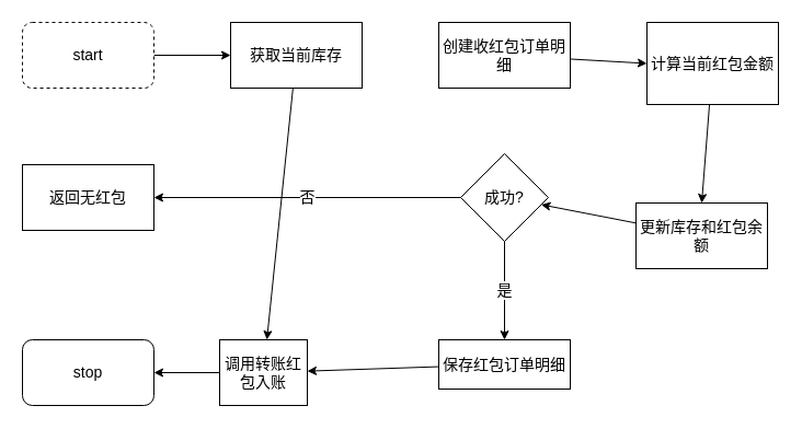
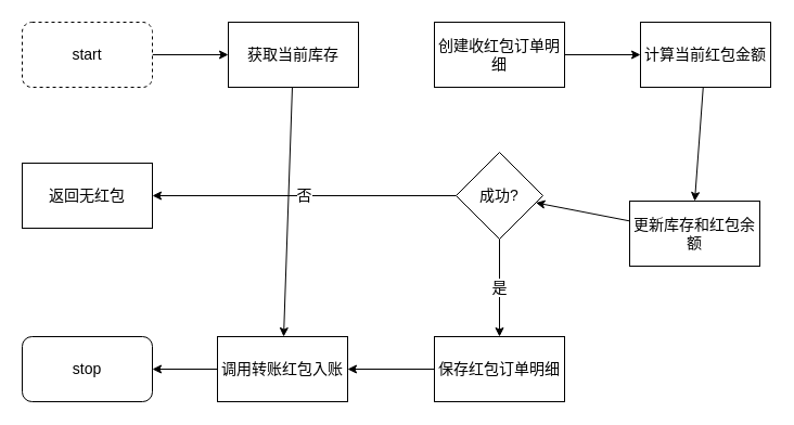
  <mxCell id="0" />
  <mxCell id="1" parent="0" />
  <mxCell id="2" style="edgeStyle=none;html=1;entryX=0;entryY=0.5;entryDx=0;entryDy=0;fontSize=14;" edge="1" parent="1" source="3" target="5"><mxGeometry relative="1" as="geometry" /></mxCell>
  <mxCell id="3" value="&lt;font style=&quot;font-size: 14px&quot;&gt;start&lt;/font&gt;" style="rounded=1;whiteSpace=wrap;html=1;dashed=1;" vertex="1" parent="1"><mxGeometry x="20" y="20" width="120" height="60" as="geometry" /></mxCell>
  <mxCell id="4" style="edgeStyle=none;html=1;fontSize=14;" edge="1" parent="1" source="5" target="18"><mxGeometry relative="1" as="geometry" /></mxCell>
  <mxCell id="5" value="获取当前库存" style="rounded=0;whiteSpace=wrap;html=1;fontSize=14;" vertex="1" parent="1"><mxGeometry x="210" y="20" width="120" height="60" as="geometry" /></mxCell>
  <mxCell id="6" style="edgeStyle=none;html=1;entryX=0;entryY=0.5;entryDx=0;entryDy=0;fontSize=14;" edge="1" parent="1" source="7" target="9"><mxGeometry relative="1" as="geometry" /></mxCell>
  <mxCell id="7" value="创建收红包订单明细" style="rounded=0;whiteSpace=wrap;html=1;fontSize=14;" vertex="1" parent="1"><mxGeometry x="400" y="20" width="120" height="60" as="geometry" /></mxCell>
  <mxCell id="8" style="edgeStyle=none;html=1;entryX=0.5;entryY=0;entryDx=0;entryDy=0;fontSize=14;" edge="1" parent="1" source="9" target="11"><mxGeometry relative="1" as="geometry" /></mxCell>
- <mxCell id="9" value="计算当前红包金额" style="rounded=0;whiteSpace=wrap;html=1;fontSize=14;" vertex="1" parent="1"><mxGeometry x="590" y="20" width="120" height="75" as="geometry" /></mxCell>
+ <mxCell id="9" value="计算当前红包金额" style="rounded=0;whiteSpace=wrap;html=1;fontSize=14;" vertex="1" parent="1"><mxGeometry x="590" y="20" width="120" height="60" as="geometry" /></mxCell>
  <mxCell id="10" style="edgeStyle=none;html=1;fontSize=14;" edge="1" parent="1" source="11" target="14"><mxGeometry relative="1" as="geometry" /></mxCell>
  <mxCell id="11" value="更新库存和红包余额" style="rounded=0;whiteSpace=wrap;html=1;fontSize=14;" vertex="1" parent="1"><mxGeometry x="580" y="185" width="120" height="60" as="geometry" /></mxCell>
  <mxCell id="12" value="是" style="edgeStyle=none;html=1;fontSize=14;" edge="1" parent="1" source="14" target="16"><mxGeometry relative="1" as="geometry" /></mxCell>
  <mxCell id="13" value="否" style="edgeStyle=none;html=1;fontSize=14;" edge="1" parent="1" source="14" target="19"><mxGeometry relative="1" as="geometry" /></mxCell>
  <mxCell id="14" value="成功?" style="rhombus;whiteSpace=wrap;html=1;fontSize=14;" vertex="1" parent="1"><mxGeometry x="420" y="140" width="80" height="80" as="geometry" /></mxCell>
  <mxCell id="15" value="" style="edgeStyle=none;html=1;fontSize=14;" edge="1" parent="1" source="16" target="18"><mxGeometry relative="1" as="geometry" /></mxCell>
- <mxCell id="16" value="保存红包订单明细" style="whiteSpace=wrap;html=1;fontSize=14;" vertex="1" parent="1"><mxGeometry x="400" y="310" width="120" height="45" as="geometry" /></mxCell>
+ <mxCell id="16" value="保存红包订单明细" style="whiteSpace=wrap;html=1;fontSize=14;" vertex="1" parent="1"><mxGeometry x="400" y="310" width="120" height="60" as="geometry" /></mxCell>
  <mxCell id="17" style="edgeStyle=none;html=1;exitX=0;exitY=0.5;exitDx=0;exitDy=0;entryX=1;entryY=0.5;entryDx=0;entryDy=0;fontSize=14;" edge="1" parent="1" source="18" target="20"><mxGeometry relative="1" as="geometry" /></mxCell>
- <mxCell id="18" value="调用转账红包入账" style="whiteSpace=wrap;html=1;fontSize=14;" vertex="1" parent="1"><mxGeometry x="200" y="310" width="80" height="60" as="geometry" /></mxCell>
+ <mxCell id="18" value="调用转账红包入账" style="whiteSpace=wrap;html=1;fontSize=14;" vertex="1" parent="1"><mxGeometry x="200" y="310" width="120" height="60" as="geometry" /></mxCell>
  <mxCell id="19" value="返回无红包" style="whiteSpace=wrap;html=1;fontSize=14;" vertex="1" parent="1"><mxGeometry x="20" y="150" width="120" height="60" as="geometry" /></mxCell>
  <mxCell id="20" value="stop" style="rounded=1;whiteSpace=wrap;html=1;fontSize=14;" vertex="1" parent="1"><mxGeometry x="20" y="310" width="120" height="60" as="geometry" /></mxCell>
